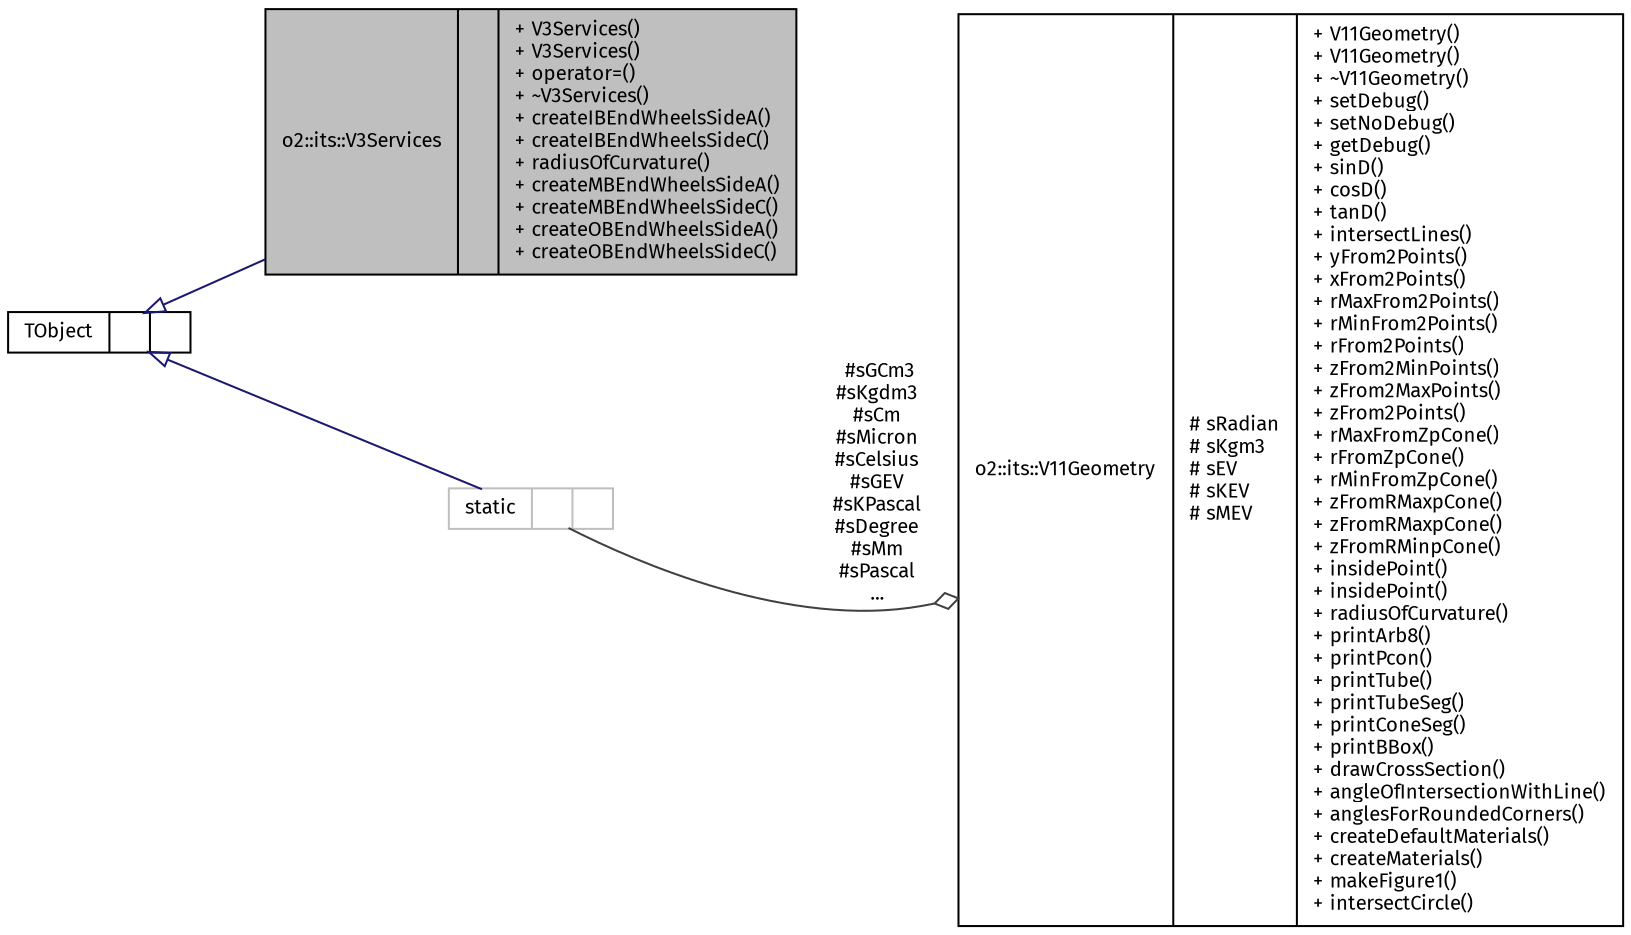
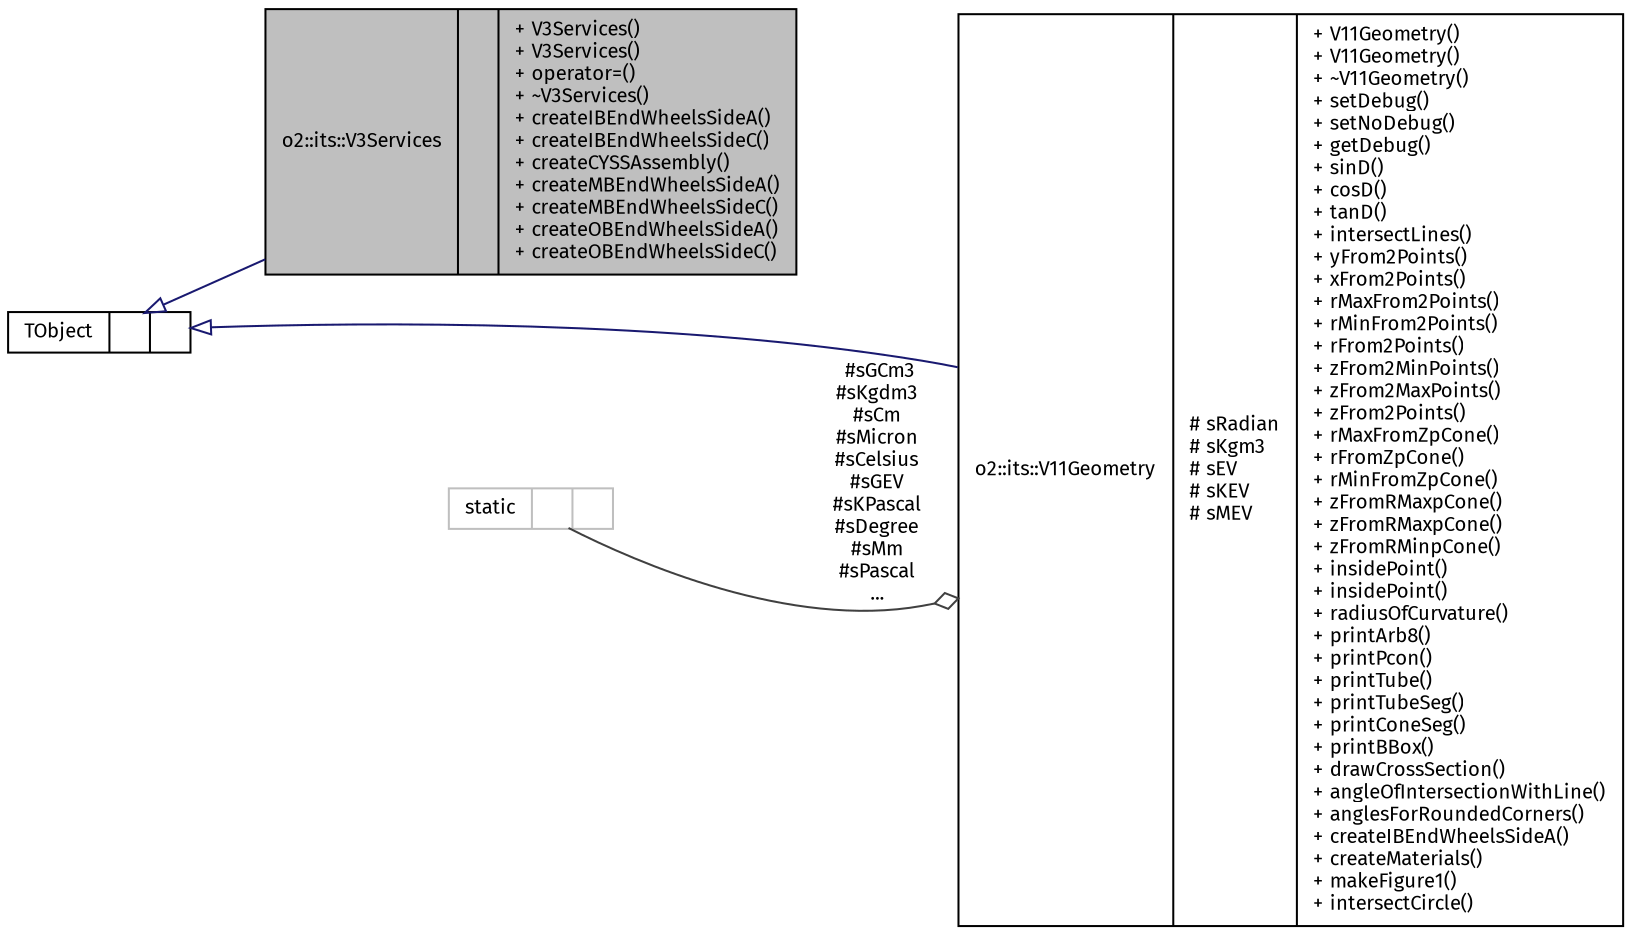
  digraph {
    fontname="Fira Sans"
    rankdir=LR
    node [color=black fontname="Fira Sans" fontsize=10 shape=record]
    edge [arrowtail=onormal color=midnightblue dir=back fontname="Fira Sans" fontsize=10 labelfontname=Helvetica labelfontsize=10 style=solid]
-   n1 [fillcolor=grey75 fontcolor=black height=0.2 label="{o2::its::V3Services\n||+ V3Services()\l+ V3Services()\l+ operator=()\l+ ~V3Services()\l+ createIBEndWheelsSideA()\l+ createIBEndWheelsSideC()\l+ radiusOfCurvature()\l+ createMBEndWheelsSideA()\l+ createMBEndWheelsSideC()\l+ createOBEndWheelsSideA()\l+ createOBEndWheelsSideC()\l}" style=filled width=0.4]
-   n2 [height=0.2 label="{o2::its::V11Geometry\n|# sRadian\l# sKgm3\l# sEV\l# sKEV\l# sMEV\l|+ V11Geometry()\l+ V11Geometry()\l+ ~V11Geometry()\l+ setDebug()\l+ setNoDebug()\l+ getDebug()\l+ sinD()\l+ cosD()\l+ tanD()\l+ intersectLines()\l+ yFrom2Points()\l+ xFrom2Points()\l+ rMaxFrom2Points()\l+ rMinFrom2Points()\l+ rFrom2Points()\l+ zFrom2MinPoints()\l+ zFrom2MaxPoints()\l+ zFrom2Points()\l+ rMaxFromZpCone()\l+ rFromZpCone()\l+ rMinFromZpCone()\l+ zFromRMaxpCone()\l+ zFromRMaxpCone()\l+ zFromRMinpCone()\l+ insidePoint()\l+ insidePoint()\l+ radiusOfCurvature()\l+ printArb8()\l+ printPcon()\l+ printTube()\l+ printTubeSeg()\l+ printConeSeg()\l+ printBBox()\l+ drawCrossSection()\l+ angleOfIntersectionWithLine()\l+ anglesForRoundedCorners()\l+ createDefaultMaterials()\l+ createMaterials()\l+ makeFigure1()\l+ intersectCircle()\l}" width=0.4]
+   n1 [fillcolor=grey75 fontcolor=black height=0.2 label="{o2::its::V3Services\n||+ V3Services()\l+ V3Services()\l+ operator=()\l+ ~V3Services()\l+ createIBEndWheelsSideA()\l+ createIBEndWheelsSideC()\l+ createCYSSAssembly()\l+ createMBEndWheelsSideA()\l+ createMBEndWheelsSideC()\l+ createOBEndWheelsSideA()\l+ createOBEndWheelsSideC()\l}" style=filled width=0.4]
+   n2 [height=0.2 label="{o2::its::V11Geometry\n|# sRadian\l# sKgm3\l# sEV\l# sKEV\l# sMEV\l|+ V11Geometry()\l+ V11Geometry()\l+ ~V11Geometry()\l+ setDebug()\l+ setNoDebug()\l+ getDebug()\l+ sinD()\l+ cosD()\l+ tanD()\l+ intersectLines()\l+ yFrom2Points()\l+ xFrom2Points()\l+ rMaxFrom2Points()\l+ rMinFrom2Points()\l+ rFrom2Points()\l+ zFrom2MinPoints()\l+ zFrom2MaxPoints()\l+ zFrom2Points()\l+ rMaxFromZpCone()\l+ rFromZpCone()\l+ rMinFromZpCone()\l+ zFromRMaxpCone()\l+ zFromRMaxpCone()\l+ zFromRMinpCone()\l+ insidePoint()\l+ insidePoint()\l+ radiusOfCurvature()\l+ printArb8()\l+ printPcon()\l+ printTube()\l+ printTubeSeg()\l+ printConeSeg()\l+ printBBox()\l+ drawCrossSection()\l+ angleOfIntersectionWithLine()\l+ anglesForRoundedCorners()\l+ createIBEndWheelsSideA()\l+ createMaterials()\l+ makeFigure1()\l+ intersectCircle()\l}" width=0.4]
    n3 [height=0.2 label="{TObject\n||}" width=0.4]
    n4 [color=grey75 height=0.2 label="{static\n||}" width=0.4]
    n3 -> n1
-   n3 -> n4
+   n3 -> n2
    n4 -> n2 [arrowhead=odiamond color=grey25 label=" #sGCm3\n#sKgdm3\n#sCm\n#sMicron\n#sCelsius\n#sGEV\n#sKPascal\n#sDegree\n#sMm\n#sPascal\n..." arrowtail="" dir=""]
  }
